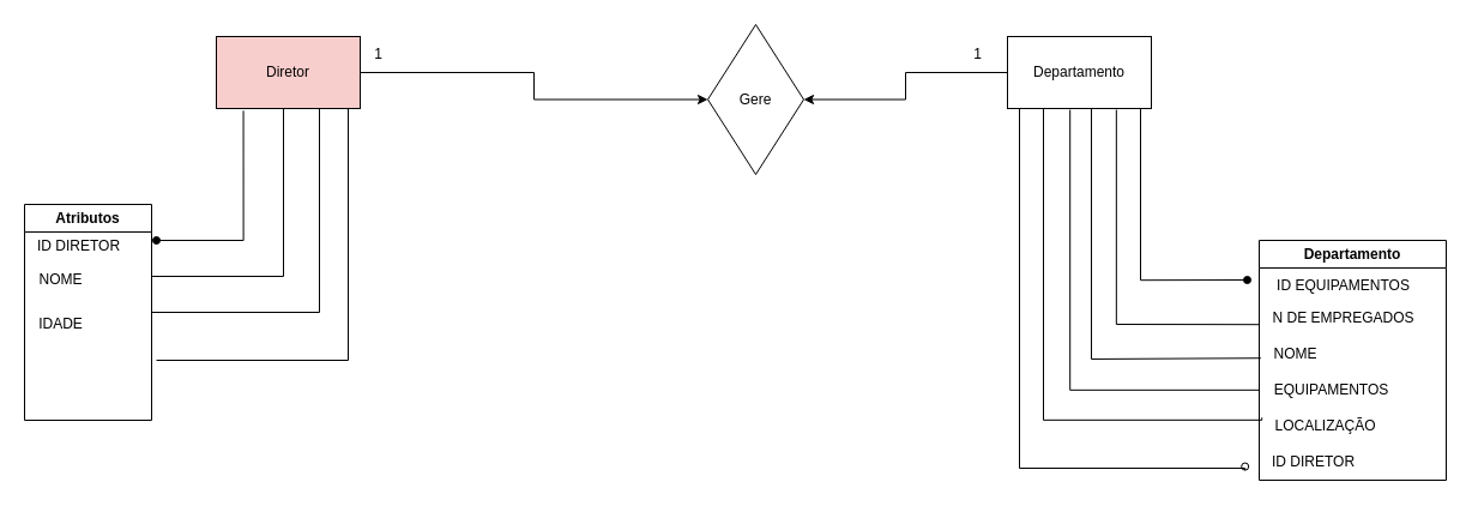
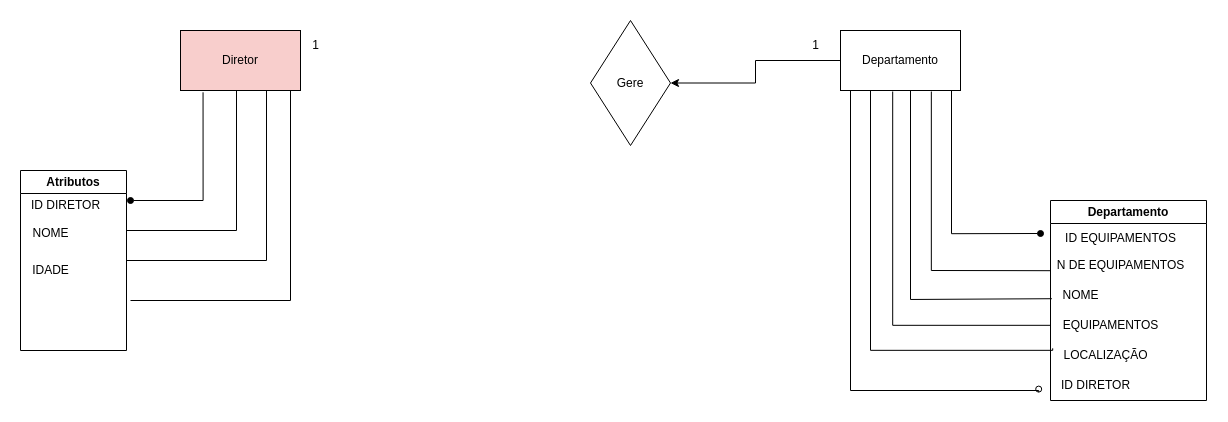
  <mxCell id="0" />
  <mxCell id="1" parent="0" />
- <mxCell id="2" style="edgeStyle=orthogonalEdgeStyle;rounded=0;orthogonalLoop=1;jettySize=auto;html=1;entryX=0;entryY=0.5;entryDx=0;entryDy=0;endArrow=classic;endFill=1;" edge="1" parent="1" source="3" target="6"><mxGeometry relative="1" as="geometry" /></mxCell>
  <mxCell id="3" value="&lt;font style=&quot;vertical-align: inherit;&quot; dir=&quot;auto&quot;&gt;&lt;font style=&quot;vertical-align: inherit;&quot; dir=&quot;auto&quot;&gt;Diretor&lt;/font&gt;&lt;/font&gt;" style="rounded=0;whiteSpace=wrap;html=1;fillColor=#f8cecc;" vertex="1" parent="1"><mxGeometry x="180" y="30" width="120" height="60" as="geometry" /></mxCell>
  <mxCell id="4" style="edgeStyle=orthogonalEdgeStyle;rounded=0;orthogonalLoop=1;jettySize=auto;html=1;exitX=0;exitY=0.5;exitDx=0;exitDy=0;entryX=1;entryY=0.5;entryDx=0;entryDy=0;" edge="1" parent="1" source="5" target="6"><mxGeometry relative="1" as="geometry" /></mxCell>
  <mxCell id="5" value="Departamento" style="rounded=0;whiteSpace=wrap;html=1;" vertex="1" parent="1"><mxGeometry x="840" y="30" width="120" height="60" as="geometry" /></mxCell>
  <mxCell id="6" value="Gere" style="rhombus;whiteSpace=wrap;html=1;" vertex="1" parent="1"><mxGeometry x="590" y="20" width="80" height="125" as="geometry" /></mxCell>
  <mxCell id="7" value="1" style="text;html=1;align=center;verticalAlign=middle;resizable=0;points=[];autosize=1;strokeColor=none;fillColor=none;" vertex="1" parent="1"><mxGeometry x="800" y="30" width="30" height="30" as="geometry" /></mxCell>
  <mxCell id="8" value="1" style="text;html=1;align=center;verticalAlign=middle;resizable=0;points=[];autosize=1;strokeColor=none;fillColor=none;" vertex="1" parent="1"><mxGeometry x="300" y="30" width="30" height="30" as="geometry" /></mxCell>
  <mxCell id="9" value="Atributos" style="swimlane;whiteSpace=wrap;html=1;" vertex="1" parent="1"><mxGeometry x="20" y="170" width="106" height="180" as="geometry" /></mxCell>
  <mxCell id="10" value="ID DIRETOR" style="text;html=1;align=center;verticalAlign=middle;resizable=0;points=[];autosize=1;strokeColor=none;fillColor=none;" vertex="1" parent="9"><mxGeometry y="20" width="90" height="30" as="geometry" /></mxCell>
  <mxCell id="11" value="NOME&lt;div&gt;&lt;br&gt;&lt;/div&gt;" style="text;html=1;align=center;verticalAlign=middle;resizable=0;points=[];autosize=1;strokeColor=none;fillColor=none;" vertex="1" parent="9"><mxGeometry y="50" width="60" height="40" as="geometry" /></mxCell>
  <mxCell id="12" value="IDADE" style="text;html=1;align=center;verticalAlign=middle;resizable=0;points=[];autosize=1;strokeColor=none;fillColor=none;" vertex="1" parent="9"><mxGeometry y="85" width="60" height="30" as="geometry" /></mxCell>
  <mxCell id="13" value="Departamento" style="swimlane;whiteSpace=wrap;html=1;" vertex="1" parent="1"><mxGeometry x="1050" y="200" width="156" height="200" as="geometry" /></mxCell>
  <mxCell id="14" value="ID EQUIPAMENTOS&lt;div&gt;&lt;br&gt;&lt;/div&gt;" style="text;html=1;align=center;verticalAlign=middle;resizable=0;points=[];autosize=1;strokeColor=none;fillColor=none;" vertex="1" parent="13"><mxGeometry y="25" width="140" height="40" as="geometry" /></mxCell>
  <mxCell id="15" value="NOME" style="text;html=1;align=center;verticalAlign=middle;resizable=0;points=[];autosize=1;strokeColor=none;fillColor=none;" vertex="1" parent="13"><mxGeometry y="80" width="60" height="30" as="geometry" /></mxCell>
  <mxCell id="16" value="EQUIPAMENTOS" style="text;html=1;align=center;verticalAlign=middle;resizable=0;points=[];autosize=1;strokeColor=none;fillColor=none;" vertex="1" parent="13"><mxGeometry y="110" width="120" height="30" as="geometry" /></mxCell>
  <mxCell id="17" value="LOCALIZAÇÃO" style="text;html=1;align=center;verticalAlign=middle;resizable=0;points=[];autosize=1;strokeColor=none;fillColor=none;" vertex="1" parent="13"><mxGeometry y="140" width="110" height="30" as="geometry" /></mxCell>
  <mxCell id="18" value="ID DIRETOR" style="text;html=1;align=center;verticalAlign=middle;resizable=0;points=[];autosize=1;strokeColor=none;fillColor=none;" vertex="1" parent="13"><mxGeometry y="170" width="90" height="30" as="geometry" /></mxCell>
- <mxCell id="19" value="N DE EMPREGADOS" style="text;html=1;align=center;verticalAlign=middle;resizable=0;points=[];autosize=1;strokeColor=none;fillColor=none;" vertex="1" parent="13"><mxGeometry y="50" width="140" height="30" as="geometry" /></mxCell>
+ <mxCell id="19" value="N DE EQUIPAMENTOS" style="text;html=1;align=center;verticalAlign=middle;resizable=0;points=[];autosize=1;strokeColor=none;fillColor=none;" vertex="1" parent="13"><mxGeometry y="50" width="140" height="30" as="geometry" /></mxCell>
  <mxCell id="20" value="" style="endArrow=none;html=1;rounded=0;edgeStyle=orthogonalEdgeStyle;startArrow=oval;startFill=1;entryX=0.188;entryY=1.03;entryDx=0;entryDy=0;entryPerimeter=0;" edge="1" parent="1" target="3"><mxGeometry width="50" height="50" relative="1" as="geometry"><mxPoint x="130" y="200" as="sourcePoint" /><mxPoint x="430.5" y="109" as="targetPoint" /><Array as="points"><mxPoint x="130" y="200" /><mxPoint x="203" y="200" /></Array></mxGeometry></mxCell>
  <mxCell id="21" value="" style="endArrow=none;html=1;rounded=0;edgeStyle=orthogonalEdgeStyle;startArrow=none;startFill=0;" edge="1" parent="1"><mxGeometry width="50" height="50" relative="1" as="geometry"><mxPoint x="126" y="230" as="sourcePoint" /><mxPoint x="266" y="90" as="targetPoint" /><Array as="points"><mxPoint x="236" y="230" /><mxPoint x="236" y="90" /></Array></mxGeometry></mxCell>
  <mxCell id="22" value="" style="endArrow=none;html=1;rounded=0;edgeStyle=elbowEdgeStyle;elbow=vertical;startArrow=oval;startFill=1;" edge="1" parent="1"><mxGeometry width="50" height="50" relative="1" as="geometry"><mxPoint x="1040" y="233" as="sourcePoint" /><mxPoint x="951" y="90" as="targetPoint" /><Array as="points"><mxPoint x="1117.8" y="233.2" /><mxPoint x="947.8" y="223.2" /></Array></mxGeometry></mxCell>
  <mxCell id="23" value="" style="endArrow=none;html=1;rounded=0;edgeStyle=elbowEdgeStyle;elbow=vertical;startArrow=oval;startFill=0;exitX=-0.02;exitY=0.62;exitDx=0;exitDy=0;exitPerimeter=0;" edge="1" parent="1"><mxGeometry width="50" height="50" relative="1" as="geometry"><mxPoint x="1038.2" y="388.6" as="sourcePoint" /><mxPoint x="850" y="90" as="targetPoint" /><Array as="points"><mxPoint x="920.01" y="390" /></Array></mxGeometry></mxCell>
  <mxCell id="24" value="" style="endArrow=none;html=1;rounded=0;edgeStyle=elbowEdgeStyle;elbow=vertical;startArrow=none;startFill=0;exitX=-0.015;exitY=0.46;exitDx=0;exitDy=0;exitPerimeter=0;entryX=0.435;entryY=1.017;entryDx=0;entryDy=0;entryPerimeter=0;" edge="1" parent="1" target="5"><mxGeometry width="50" height="50" relative="1" as="geometry"><mxPoint x="1050" y="323.8" as="sourcePoint" /><mxPoint x="884" y="100" as="targetPoint" /><Array as="points"><mxPoint x="904.2" y="324.82" /></Array></mxGeometry></mxCell>
  <mxCell id="25" value="" style="endArrow=none;html=1;rounded=0;edgeStyle=elbowEdgeStyle;elbow=vertical;startArrow=none;startFill=0;entryX=0.435;entryY=1.017;entryDx=0;entryDy=0;entryPerimeter=0;exitX=0.023;exitY=0.607;exitDx=0;exitDy=0;exitPerimeter=0;" edge="1" parent="1" source="15"><mxGeometry width="50" height="50" relative="1" as="geometry"><mxPoint x="1030" y="299" as="sourcePoint" /><mxPoint x="910" y="90" as="targetPoint" /><Array as="points"><mxPoint x="917.2" y="298.98" /></Array></mxGeometry></mxCell>
  <mxCell id="26" value="" style="endArrow=none;html=1;rounded=0;edgeStyle=elbowEdgeStyle;elbow=vertical;startArrow=none;startFill=0;entryX=0.332;entryY=1.017;entryDx=0;entryDy=0;entryPerimeter=0;exitX=-0.001;exitY=0.673;exitDx=0;exitDy=0;exitPerimeter=0;" edge="1" parent="1" source="19"><mxGeometry width="50" height="50" relative="1" as="geometry"><mxPoint x="961" y="270" as="sourcePoint" /><mxPoint x="930.84" y="91.02" as="targetPoint" /><Array as="points"><mxPoint x="781" y="270" /></Array></mxGeometry></mxCell>
  <mxCell id="27" value="" style="endArrow=none;html=1;rounded=0;edgeStyle=elbowEdgeStyle;elbow=vertical;startArrow=none;startFill=0;exitX=0.02;exitY=0.26;exitDx=0;exitDy=0;exitPerimeter=0;" edge="1" parent="1" source="17"><mxGeometry width="50" height="50" relative="1" as="geometry"><mxPoint x="1040" y="350" as="sourcePoint" /><mxPoint x="870" y="90" as="targetPoint" /><Array as="points"><mxPoint x="883.04" y="349.84" /></Array></mxGeometry></mxCell>
  <mxCell id="28" value="" style="endArrow=none;html=1;rounded=0;edgeStyle=orthogonalEdgeStyle;startArrow=none;startFill=0;entryX=0.75;entryY=1;entryDx=0;entryDy=0;" edge="1" parent="1" target="3"><mxGeometry width="50" height="50" relative="1" as="geometry"><mxPoint x="126" y="260" as="sourcePoint" /><mxPoint y="80" as="targetPoint" x="270" /><Array as="points"><mxPoint x="266" y="260" /><mxPoint x="266" y="90" /></Array></mxGeometry></mxCell>
  <mxCell id="29" value="" style="endArrow=none;html=1;rounded=0;edgeStyle=orthogonalEdgeStyle;startArrow=none;startFill=0;" edge="1" parent="1"><mxGeometry width="50" height="50" relative="1" as="geometry"><mxPoint x="130" y="300" as="sourcePoint" /><mxPoint x="290" y="90" as="targetPoint" /><Array as="points"><mxPoint x="290" y="300" /></Array></mxGeometry></mxCell>
